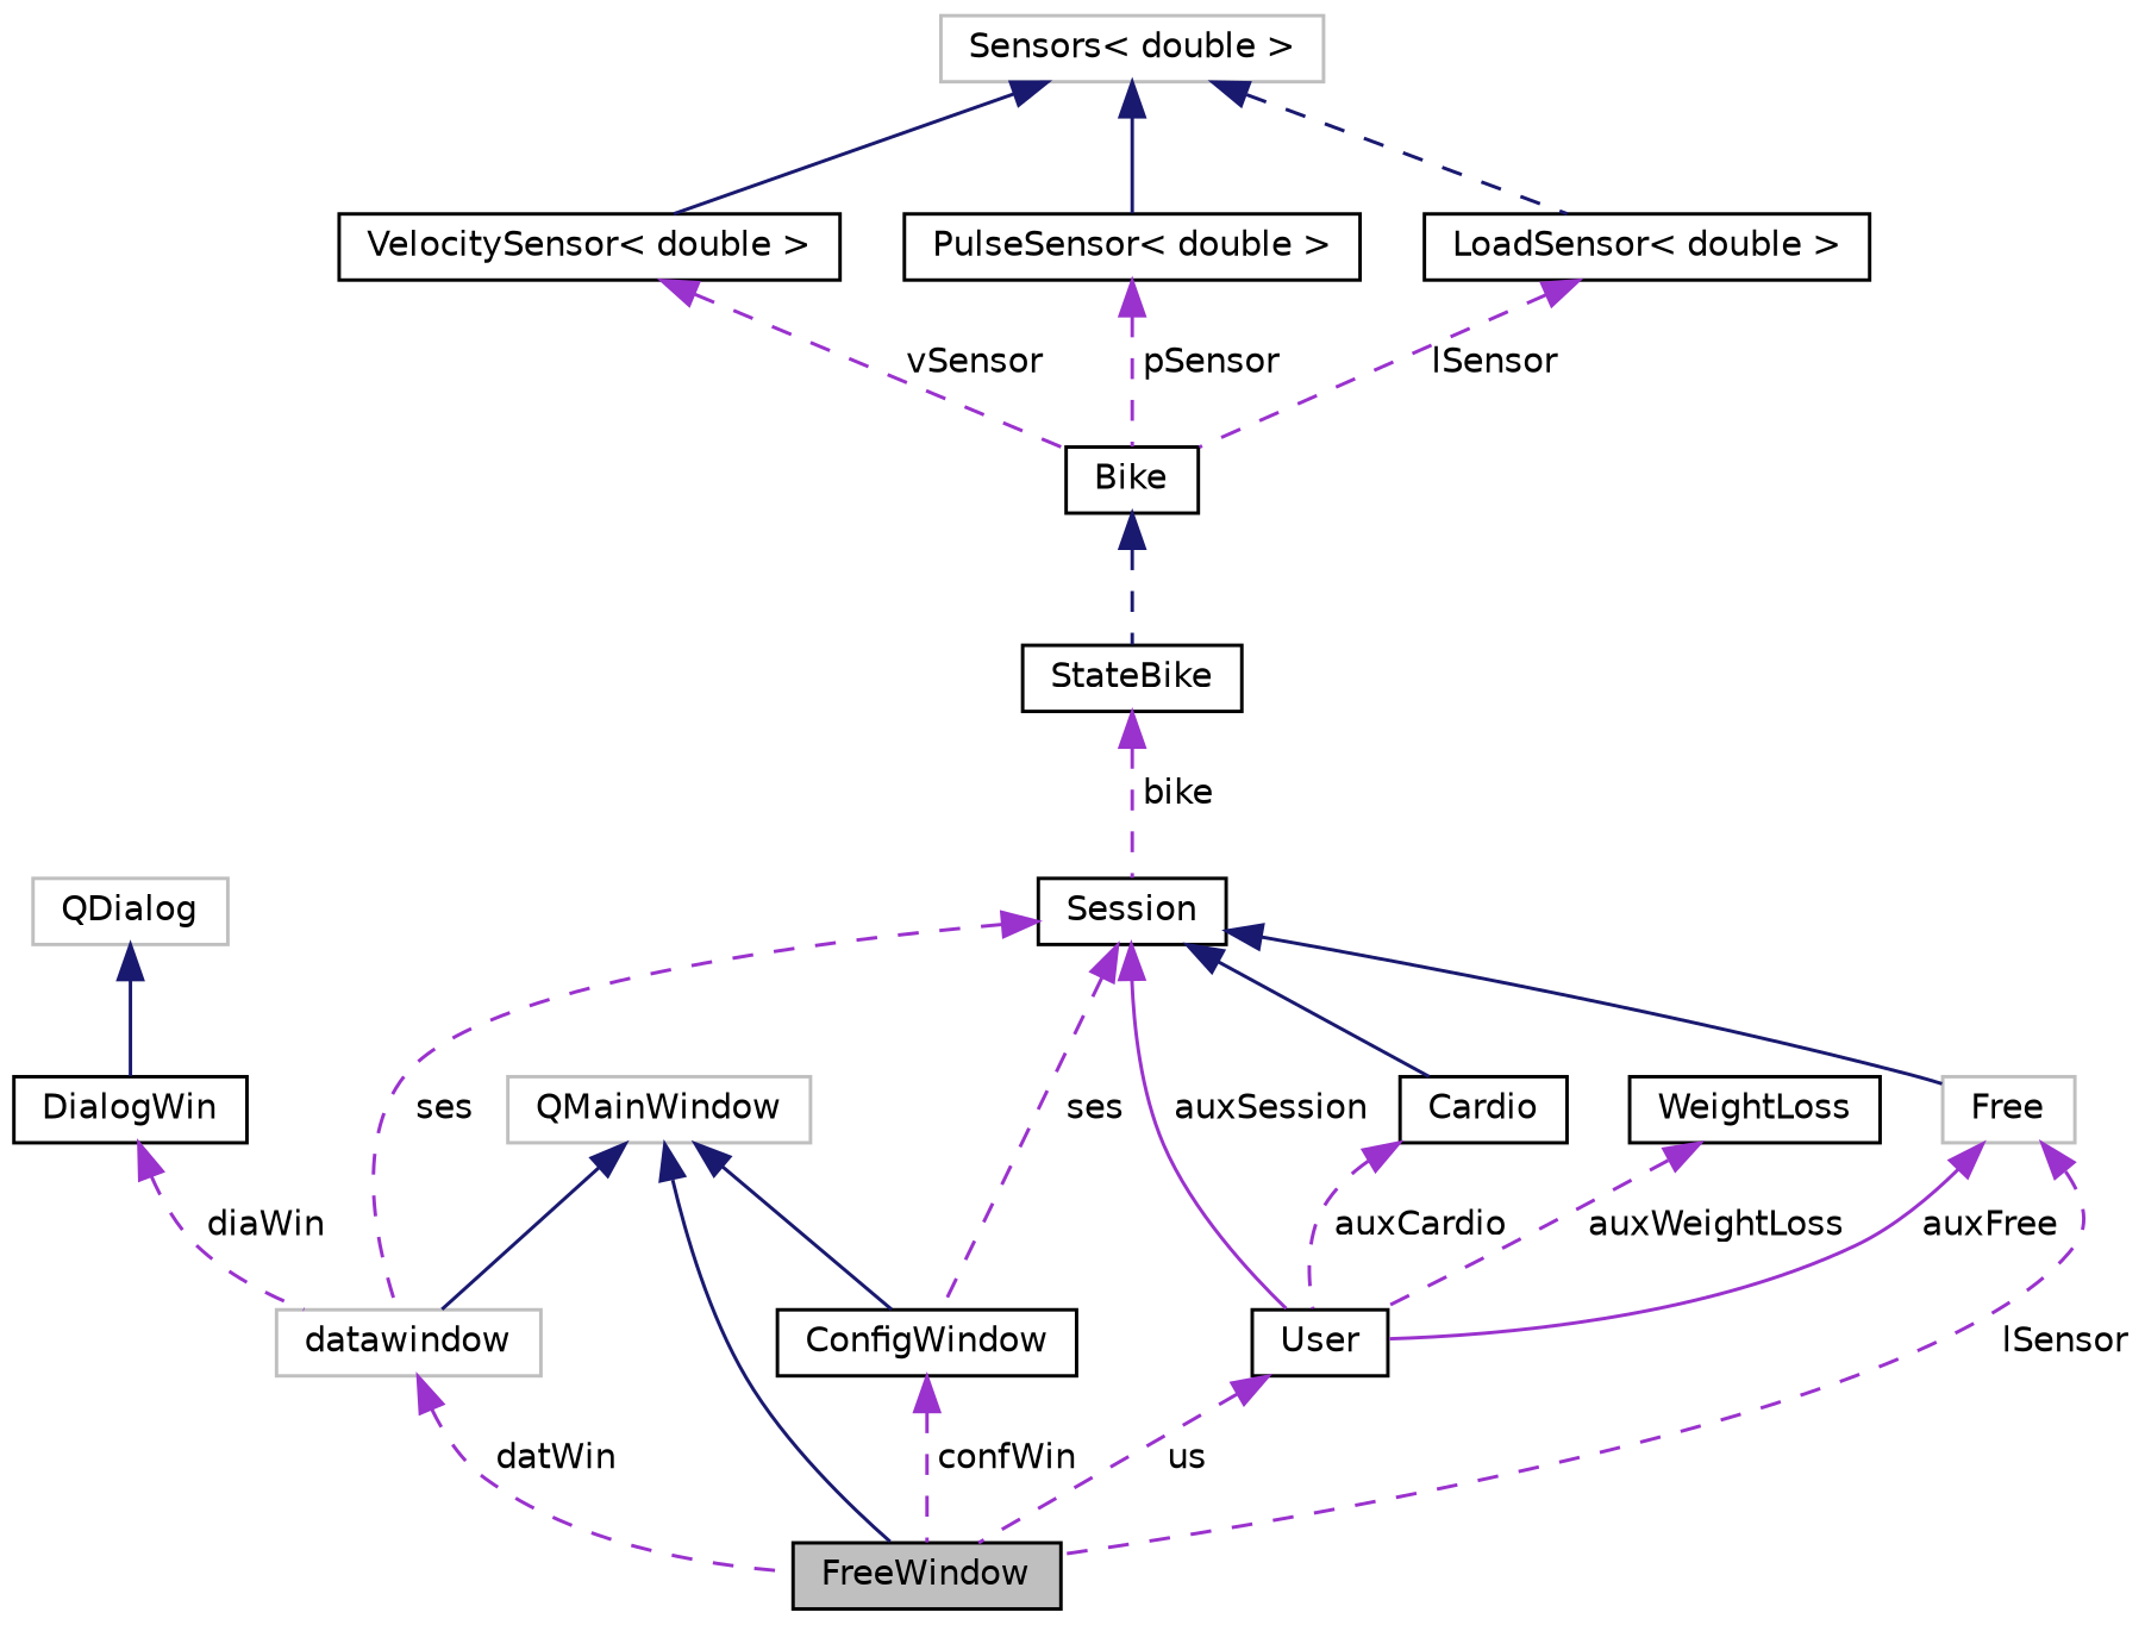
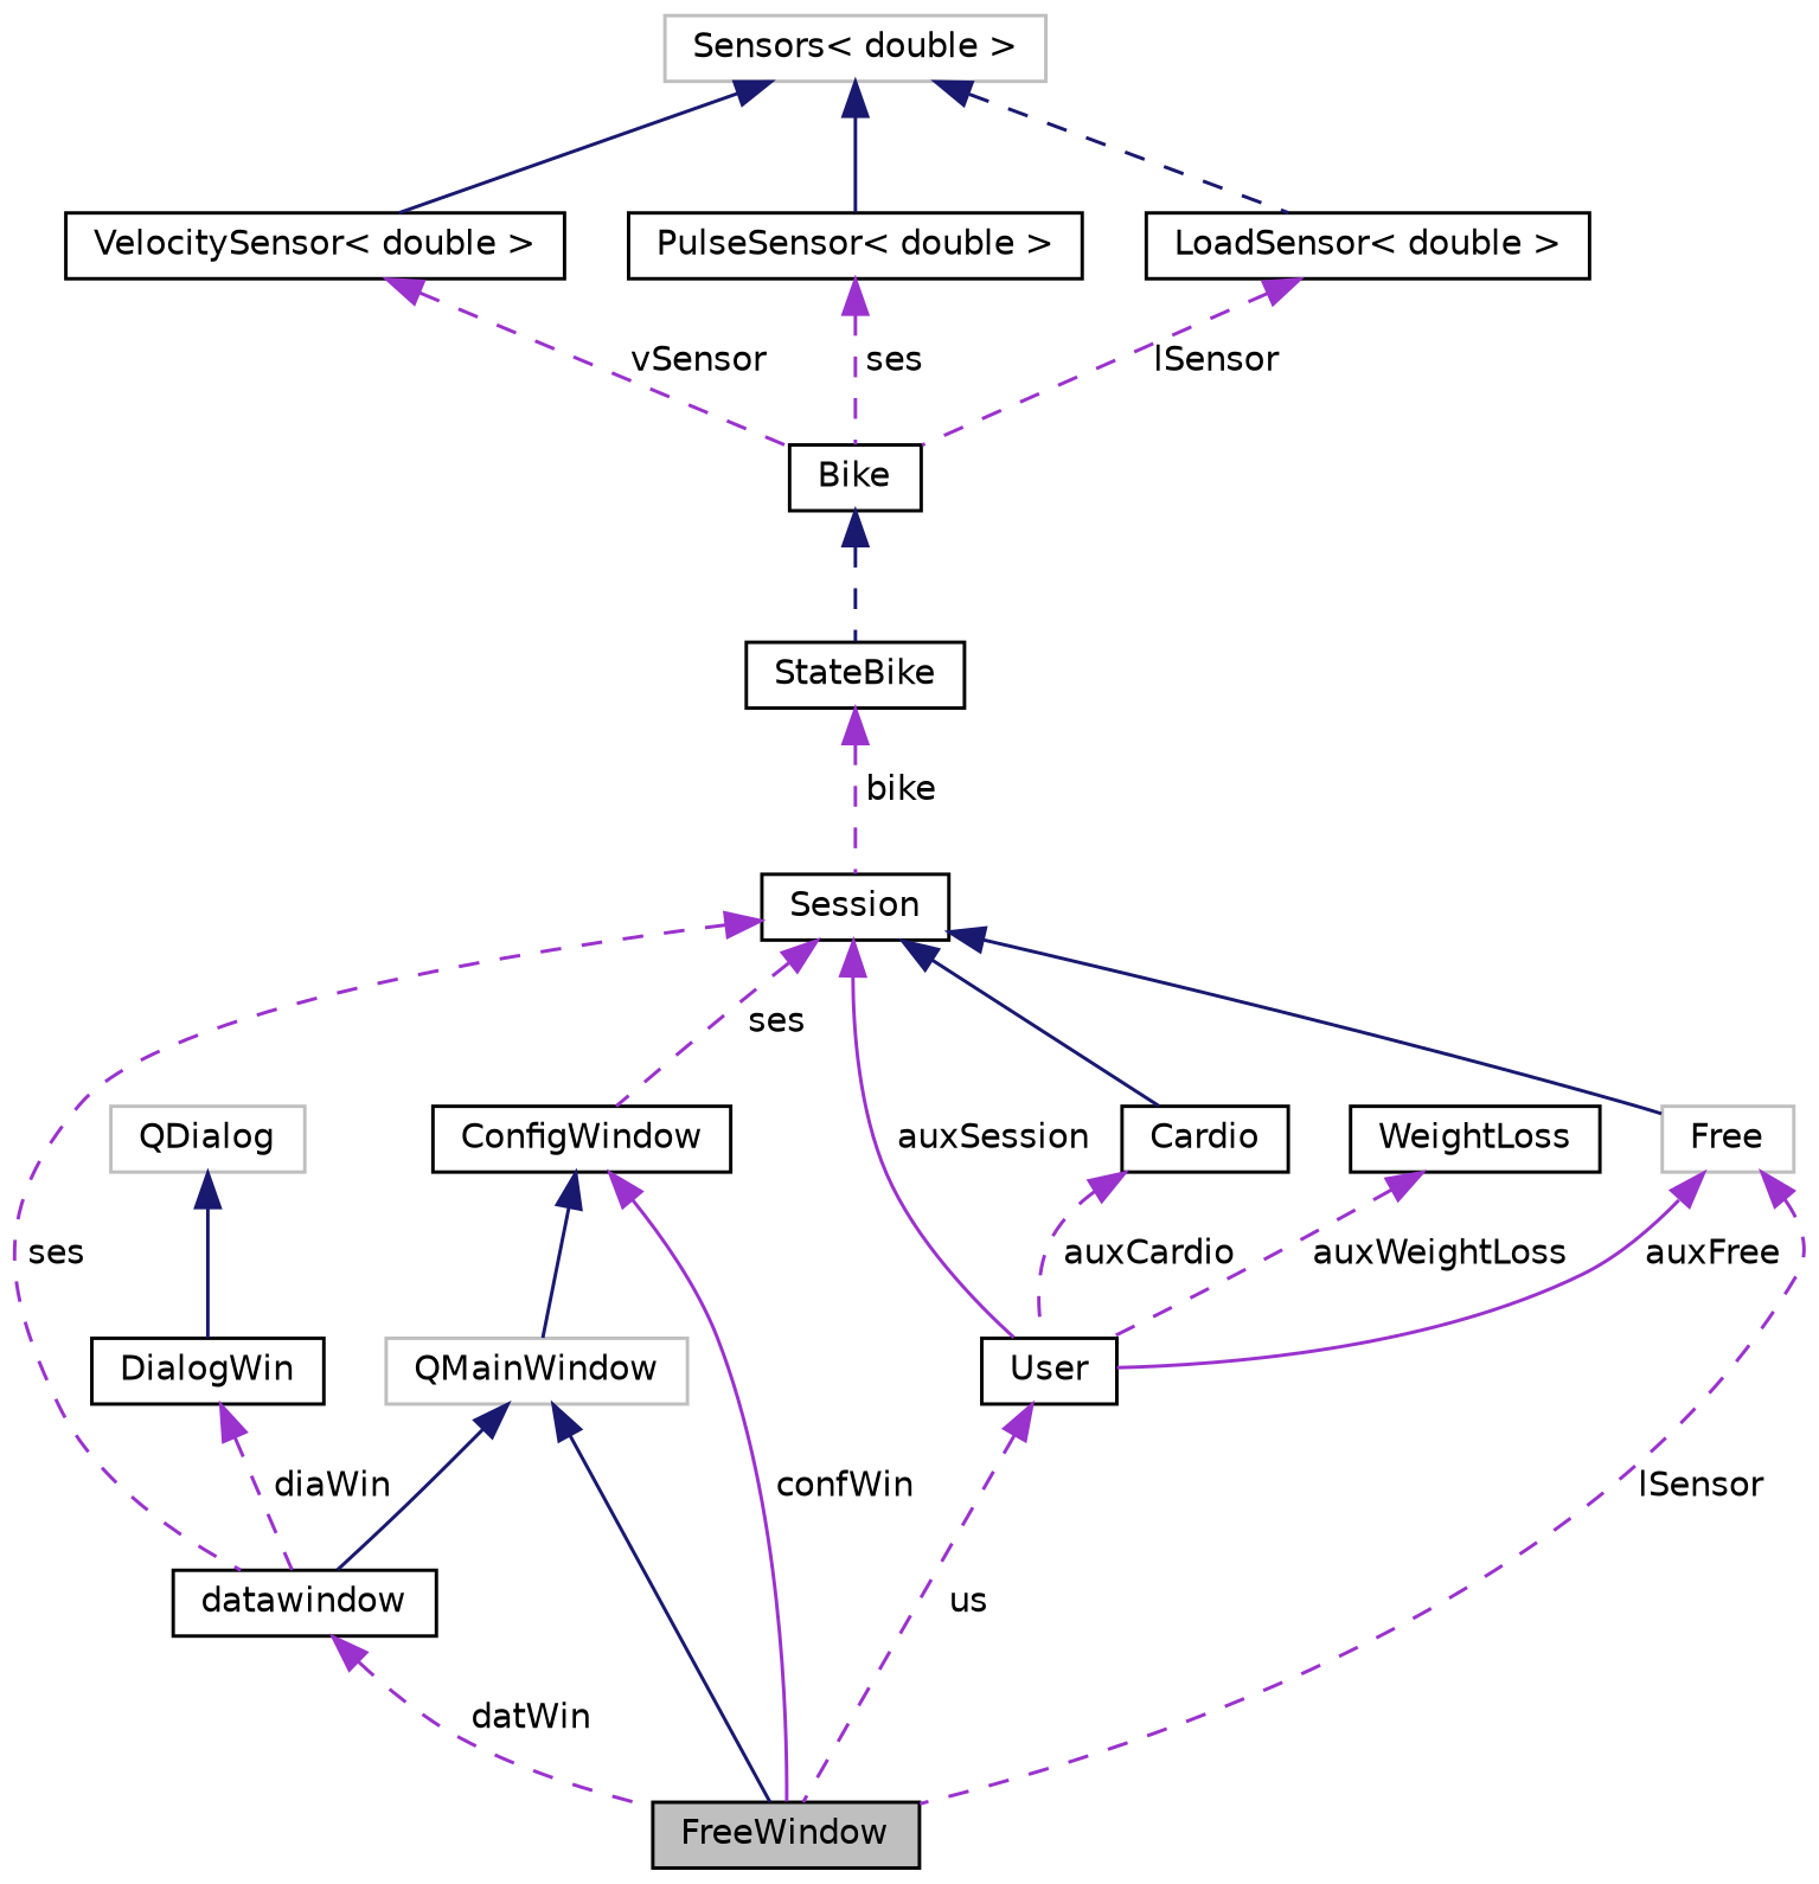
  digraph {
    node [color=black fillcolor=white fontname=Helvetica fontsize=10 shape=record style=filled]
    edge [color=darkorchid3 dir=back fontname=Helvetica fontsize=10 labelfontname=Helvetica labelfontsize=10 style=dashed]
    n1 [fillcolor=grey75 fontcolor=black height=0.2 label=FreeWindow width=0.4]
    n2 [color=grey75 height=0.2 label=QMainWindow width=0.4]
-   n3 [color=grey75 height=0.2 label=datawindow width=0.4]
+   n3 [height=0.2 label=datawindow width=0.4]
    n4 [height=0.2 label=ConfigWindow width=0.4]
    n5 [height=0.2 label=DialogWin width=0.4]
    n6 [color=grey75 height=0.2 label=QDialog width=0.4]
    n7 [height=0.2 label=Session width=0.4]
    n8 [height=0.2 label=User width=0.4]
    n9 [height=0.2 label=Cardio width=0.4]
    n10 [color=grey75 height=0.2 label=Free width=0.4]
    n11 [height=0.2 label=WeightLoss width=0.4]
    n12 [height=0.2 label=StateBike width=0.4]
    n13 [height=0.2 label=Bike width=0.4]
    n14 [height=0.2 label="VelocitySensor\< double \>" width=0.4]
    n15 [color=grey75 height=0.2 label="Sensors\< double \>" width=0.4]
    n16 [height=0.2 label="PulseSensor\< double \>" width=0.4]
    n17 [height=0.2 label="LoadSensor\< double \>" width=0.4]
    n2 -> n1 [color=midnightblue style=solid]
    n2 -> n3 [color=midnightblue style=solid]
-   n2 -> n4 [color=midnightblue style=solid]
+   n4 -> n2 [color=midnightblue style=solid]
    n3 -> n1 [label=" datWin"]
-   n4 -> n1 [label=" confWin"]
+   n4 -> n1 [label=" confWin" style=solid]
    n5 -> n3 [label=" diaWin"]
    n6 -> n5 [color=midnightblue style=solid]
    n7 -> n3 [label=" ses"]
    n7 -> n4 [label=" ses"]
    n7 -> n8 [label=" auxSession" style=solid]
    n7 -> n9 [color=midnightblue style=solid]
    n7 -> n10 [color=midnightblue style=solid]
    n8 -> n1 [label=" us"]
    n9 -> n8 [label=" auxCardio"]
    n10 -> n1 [label=" lSensor"]
    n10 -> n8 [label=" auxFree" style=solid]
    n11 -> n8 [label=" auxWeightLoss"]
    n12 -> n7 [label=" bike"]
    n13 -> n12 [color=midnightblue]
    n14 -> n13 [label=" vSensor"]
    n15 -> n14 [color=midnightblue style=solid]
    n15 -> n16 [color=midnightblue style=solid]
    n15 -> n17 [color=midnightblue]
-   n16 -> n13 [label=" pSensor"]
+   n16 -> n13 [label=" ses"]
    n17 -> n13 [label=" lSensor"]
  }
